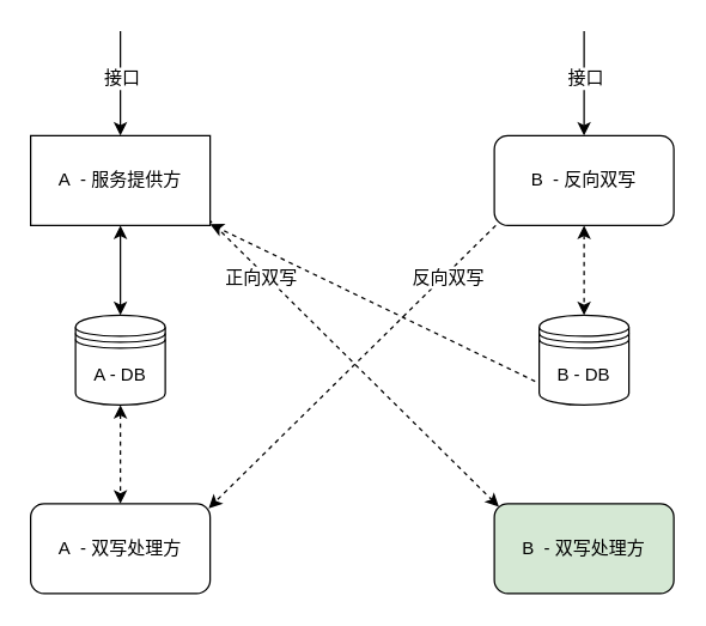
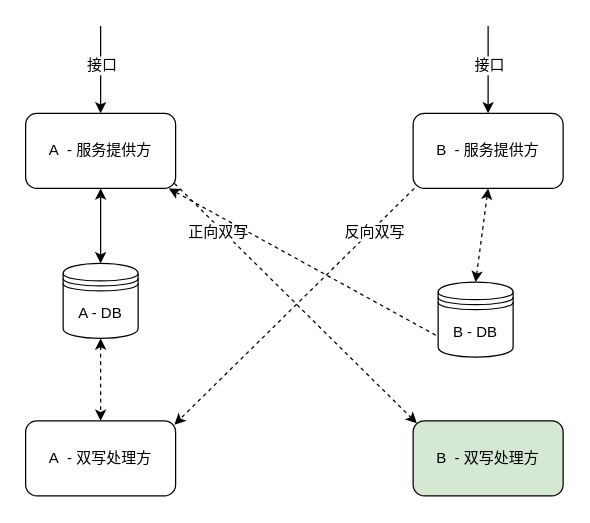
  <mxCell id="0" />
  <mxCell id="1" parent="0" />
  <mxCell id="2" style="edgeStyle=none;rounded=0;orthogonalLoop=1;jettySize=auto;html=1;exitX=0.5;exitY=1;exitDx=0;exitDy=0;entryX=0.5;entryY=0;entryDx=0;entryDy=0;dashed=1;startArrow=classic;startFill=1;" edge="1" parent="1" source="3" target="10"><mxGeometry relative="1" as="geometry" /></mxCell>
  <mxCell id="3" value="A - DB" style="shape=datastore;whiteSpace=wrap;html=1;" vertex="1" parent="1"><mxGeometry x="50" y="210" width="60" height="60" as="geometry" /></mxCell>
  <mxCell id="4" style="rounded=0;orthogonalLoop=1;jettySize=auto;html=1;exitX=0.992;exitY=0.933;exitDx=0;exitDy=0;entryX=0.025;entryY=0.033;entryDx=0;entryDy=0;entryPerimeter=0;dashed=1;exitPerimeter=0;" edge="1" parent="1" source="7" target="11"><mxGeometry relative="1" as="geometry" /></mxCell>
  <mxCell id="5" value="正向双写" style="text;html=1;resizable=0;points=[];align=center;verticalAlign=middle;labelBackgroundColor=#ffffff;" vertex="1" connectable="0" parent="4"><mxGeometry x="-0.703" relative="1" as="geometry"><mxPoint x="5" y="10" as="offset" /></mxGeometry></mxCell>
  <mxCell id="6" style="edgeStyle=none;rounded=0;orthogonalLoop=1;jettySize=auto;html=1;exitX=0.5;exitY=1;exitDx=0;exitDy=0;entryX=0.5;entryY=0;entryDx=0;entryDy=0;dashed=0;startArrow=classic;startFill=1;" edge="1" parent="1" source="7" target="3"><mxGeometry relative="1" as="geometry" /></mxCell>
- <mxCell id="7" value="A&amp;nbsp; - 服务提供方&lt;br&gt;" style="whiteSpace=wrap;html=1;rounded=0;" vertex="1" parent="1"><mxGeometry x="20" y="90" width="120" height="60" as="geometry" /></mxCell>
+ <mxCell id="7" value="A&amp;nbsp; - 服务提供方&lt;br&gt;" style="rounded=1;whiteSpace=wrap;html=1;" vertex="1" parent="1"><mxGeometry x="20" y="90" width="120" height="60" as="geometry" /></mxCell>
  <mxCell id="8" style="edgeStyle=none;rounded=0;orthogonalLoop=1;jettySize=auto;html=1;exitX=0.5;exitY=1;exitDx=0;exitDy=0;entryX=0.5;entryY=0;entryDx=0;entryDy=0;dashed=1;startArrow=classic;startFill=1;" edge="1" parent="1" source="9" target="17"><mxGeometry relative="1" as="geometry" /></mxCell>
- <mxCell id="9" value="B&amp;nbsp; - 反向双写&lt;br&gt;" style="rounded=1;whiteSpace=wrap;html=1;" vertex="1" parent="1"><mxGeometry x="330" y="90" width="120" height="60" as="geometry" /></mxCell>
+ <mxCell id="9" value="B&amp;nbsp; - 服务提供方&lt;br&gt;" style="rounded=1;whiteSpace=wrap;html=1;" vertex="1" parent="1"><mxGeometry x="330" y="90" width="120" height="60" as="geometry" /></mxCell>
  <mxCell id="10" value="A&amp;nbsp; - 双写处理方&lt;br&gt;" style="rounded=1;whiteSpace=wrap;html=1;" vertex="1" parent="1"><mxGeometry x="20" y="336" width="120" height="60" as="geometry" /></mxCell>
  <mxCell id="11" value="B&amp;nbsp; - 双写处理方&lt;br&gt;" style="rounded=1;whiteSpace=wrap;html=1;fillColor=#d5e8d4;" vertex="1" parent="1"><mxGeometry x="330" y="336" width="120" height="60" as="geometry" /></mxCell>
  <mxCell id="12" value="" style="endArrow=classic;html=1;entryX=0.5;entryY=0;entryDx=0;entryDy=0;" edge="1" parent="1" target="7"><mxGeometry width="50" height="50" relative="1" as="geometry"><mxPoint x="80" y="20" as="sourcePoint" /><mxPoint x="70" y="-20" as="targetPoint" /></mxGeometry></mxCell>
  <mxCell id="13" value="接口&lt;br&gt;" style="text;html=1;resizable=0;points=[];align=center;verticalAlign=middle;labelBackgroundColor=#ffffff;" vertex="1" connectable="0" parent="12"><mxGeometry x="-0.429" relative="1" as="geometry"><mxPoint y="11" as="offset" /></mxGeometry></mxCell>
  <mxCell id="14" value="" style="endArrow=classic;html=1;entryX=0.5;entryY=0;entryDx=0;entryDy=0;" edge="1" parent="1"><mxGeometry width="50" height="50" relative="1" as="geometry"><mxPoint x="390" y="20" as="sourcePoint" /><mxPoint x="390" y="90" as="targetPoint" /></mxGeometry></mxCell>
  <mxCell id="15" value="接口&lt;br&gt;" style="text;html=1;resizable=0;points=[];align=center;verticalAlign=middle;labelBackgroundColor=#ffffff;" vertex="1" connectable="0" parent="14"><mxGeometry x="-0.429" relative="1" as="geometry"><mxPoint y="11" as="offset" /></mxGeometry></mxCell>
  <mxCell id="16" style="edgeStyle=none;rounded=0;orthogonalLoop=1;jettySize=auto;html=1;exitX=0.5;exitY=1;exitDx=0;exitDy=0;dashed=1;startArrow=classic;startFill=1;" edge="1" parent="1" source="17" target="7"><mxGeometry relative="1" as="geometry" /></mxCell>
- <mxCell id="17" value="B - DB" style="shape=datastore;whiteSpace=wrap;html=1;" vertex="1" parent="1"><mxGeometry x="360" y="210" width="60" height="60" as="geometry" /></mxCell>
+ <mxCell id="17" value="B - DB" style="shape=datastore;whiteSpace=wrap;html=1;" vertex="1" parent="1"><mxGeometry x="350" y="225" width="60" height="60" as="geometry" /></mxCell>
  <mxCell id="18" style="rounded=0;orthogonalLoop=1;jettySize=auto;html=1;exitX=0.008;exitY=1;exitDx=0;exitDy=0;entryX=0.992;entryY=0.05;entryDx=0;entryDy=0;entryPerimeter=0;dashed=1;exitPerimeter=0;" edge="1" parent="1" source="9" target="10"><mxGeometry relative="1" as="geometry"><mxPoint x="149" y="156" as="sourcePoint" /><mxPoint x="341" y="354" as="targetPoint" /></mxGeometry></mxCell>
  <mxCell id="19" value="反向双写" style="text;html=1;resizable=0;points=[];align=center;verticalAlign=middle;labelBackgroundColor=#ffffff;" vertex="1" connectable="0" parent="18"><mxGeometry x="-0.652" y="2" relative="1" as="geometry"><mxPoint as="offset" /></mxGeometry></mxCell>
